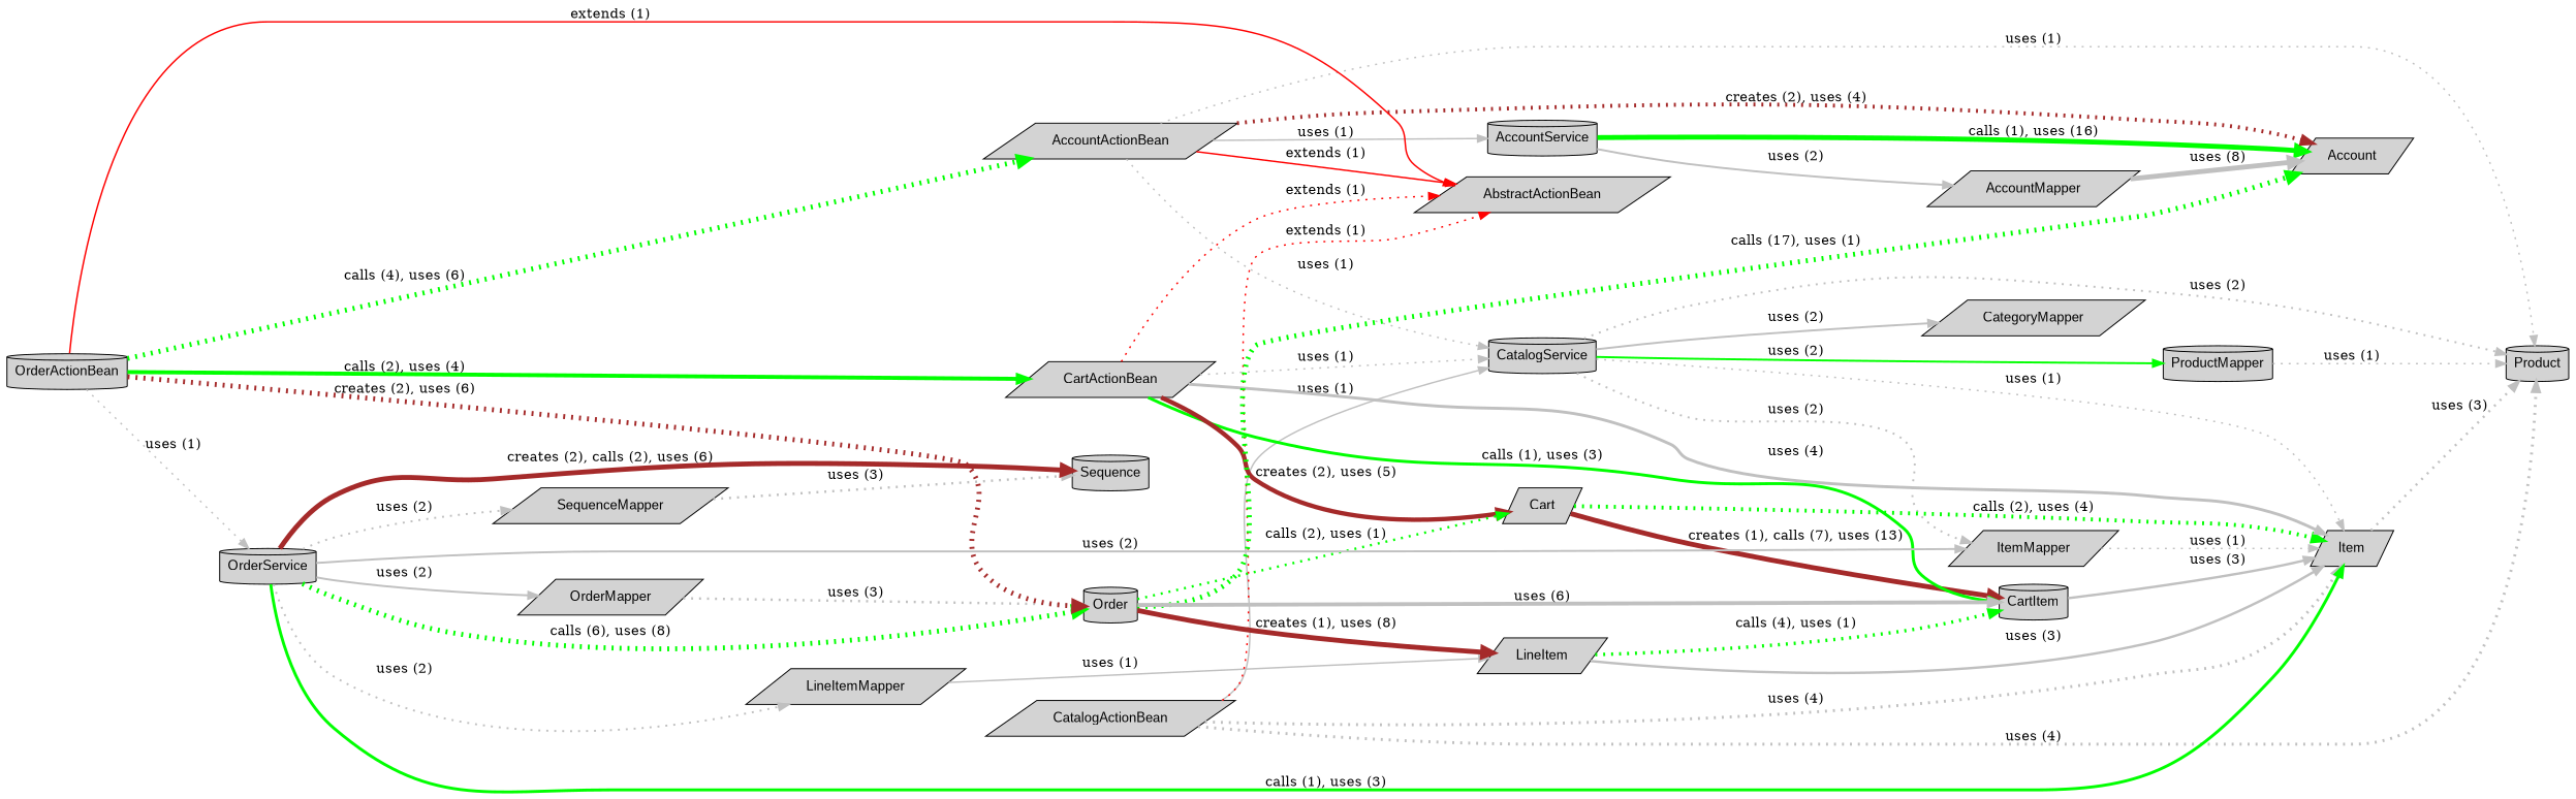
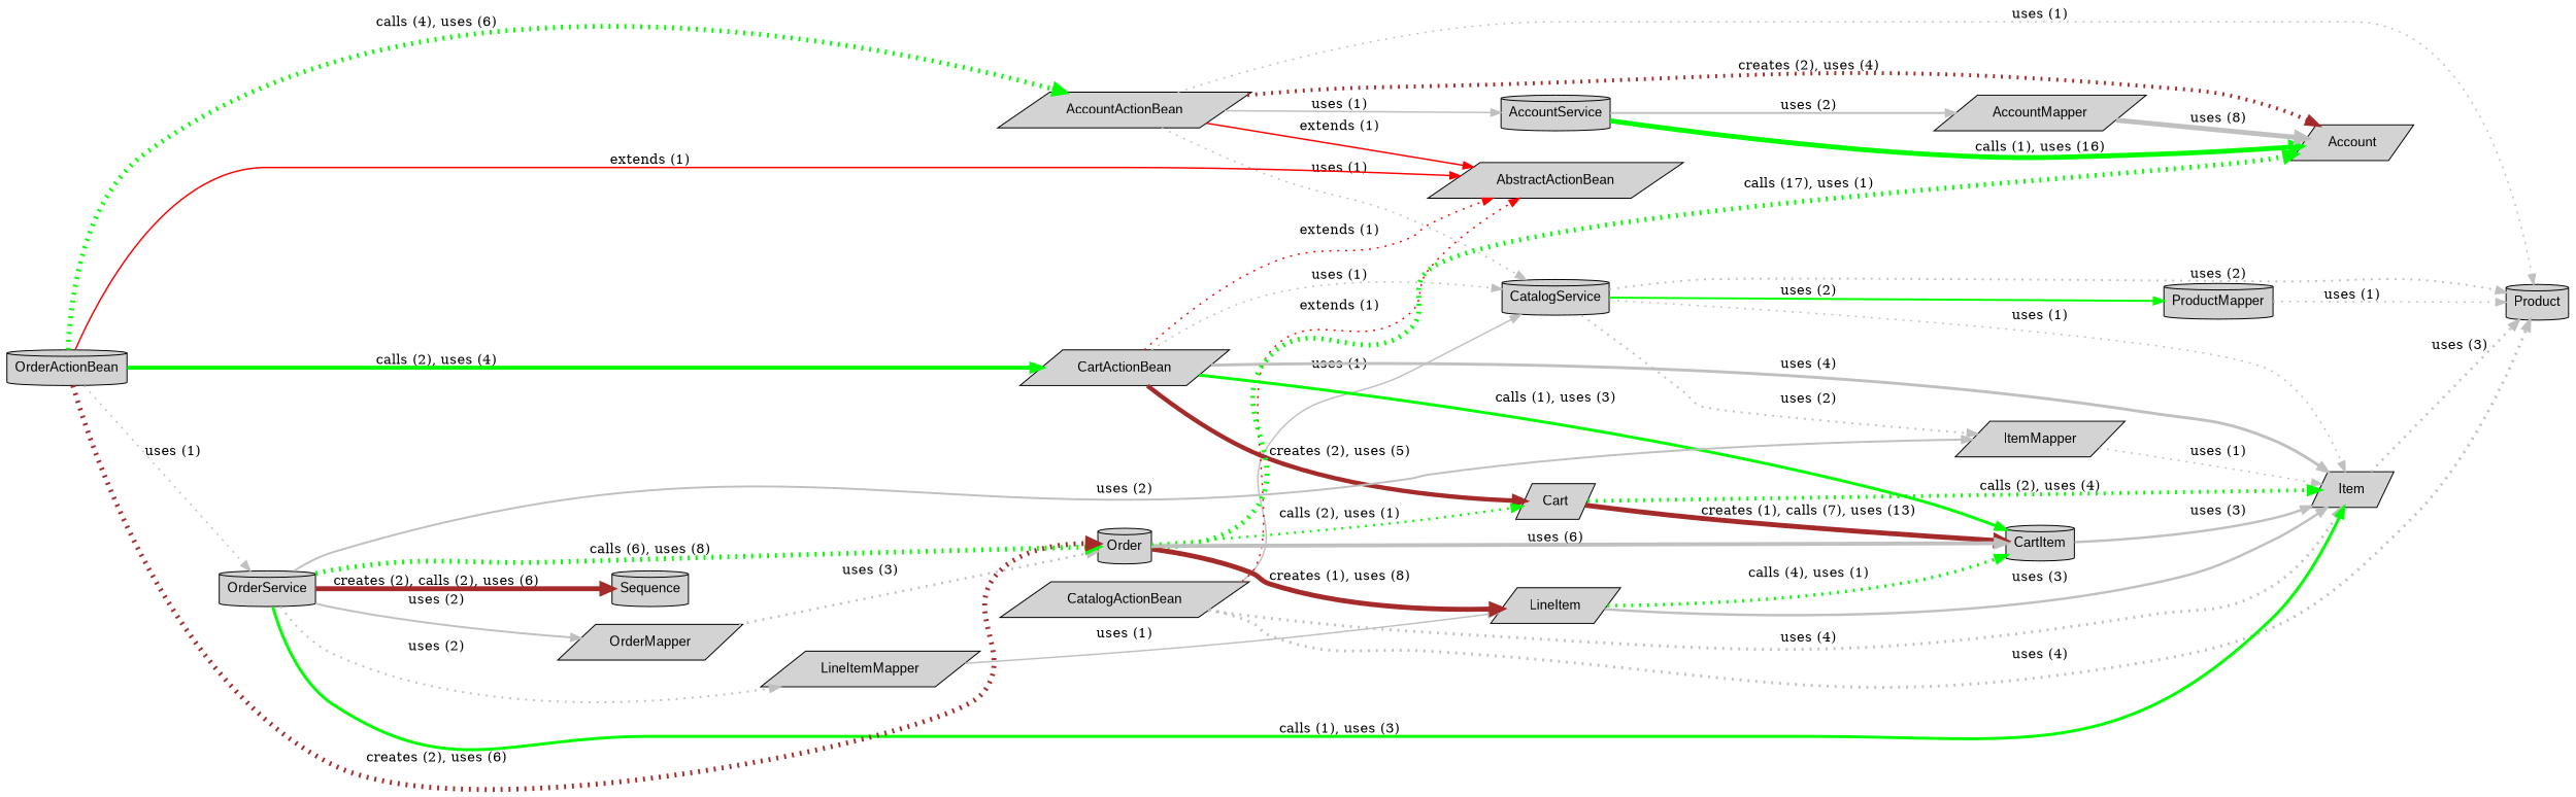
  digraph {
    rankdir=LR
    node [fontname=Arial shape=parallelogram style=filled]
    edge [arrowhead=normal color=gray penwidth=1.5 style=dotted]
    n1 [label=Account]
    n2 [label=AccountService shape=cylinder]
    n3 [label=AccountMapper]
    n4 [label=LineItemMapper]
    n5 [label=LineItem]
    n6 [label=Item]
    n7 [label=CartItem shape=cylinder]
    n8 [label=Product shape=cylinder]
    n9 [label=ProductMapper shape=cylinder]
-   n10 [label=CategoryMapper]
    n11 [label=CatalogActionBean]
    n12 [label=CatalogService shape=cylinder]
    n13 [label=AbstractActionBean]
    n14 [label=ItemMapper]
    n15 [label=AccountActionBean]
    n16 [label=Cart]
    n17 [label=CartActionBean]
-   n18 [label=SequenceMapper]
    n19 [label=Sequence shape=cylinder]
    n20 [label=OrderMapper]
    n21 [label=Order shape=cylinder]
    n22 [label=OrderService shape=cylinder]
    n23 [label=OrderActionBean shape=cylinder]
    n2 -> n1 [color=green label="calls (1), uses (16)" penwidth=5.0 style=solid]
    n2 -> n3 [label="uses (2)" penwidth=2.0 style=solid]
    n3 -> n1 [label="uses (8)" penwidth=5.0 style=solid]
    n4 -> n5 [label="uses (1)" style=solid]
    n5 -> n6 [label="uses (3)" penwidth=2.5 style=solid]
    n5 -> n7 [color=green label="calls (4), uses (1)" penwidth=3.5]
    n6 -> n8 [label="uses (3)" penwidth=2.5]
    n7 -> n6 [label="uses (3)" penwidth=2.5 style=solid]
    n9 -> n8 [label="uses (1)"]
    n11 -> n6 [label="uses (4)" penwidth=3.0]
    n11 -> n8 [label="uses (4)" penwidth=3.0]
    n11 -> n12 [label="uses (1)" style=solid]
    n11 -> n13 [color=red label="extends (1)"]
    n12 -> n6 [label="uses (1)"]
    n12 -> n8 [label="uses (2)" penwidth=2.0]
    n12 -> n9 [color=green label="uses (2)" penwidth=2.0 style=solid]
-   n12 -> n10 [label="uses (2)" penwidth=2.0 style=solid]
    n12 -> n14 [label="uses (2)" penwidth=2.0]
    n14 -> n6 [label="uses (1)"]
    n15 -> n1 [color=brown label="creates (2), uses (4)" penwidth=4.0]
    n15 -> n2 [label="uses (1)" style=solid]
    n15 -> n8 [label="uses (1)"]
    n15 -> n12 [label="uses (1)"]
    n15 -> n13 [color=red label="extends (1)" style=solid]
    n16 -> n6 [color=green label="calls (2), uses (4)" penwidth=4.0]
    n16 -> n7 [color=brown label="creates (1), calls (7), uses (13)" penwidth=5.0 style=solid]
    n17 -> n6 [label="uses (4)" penwidth=3.0 style=solid]
    n17 -> n7 [color=green label="calls (1), uses (3)" penwidth=3.0 style=solid]
    n17 -> n12 [label="uses (1)"]
    n17 -> n13 [color=red label="extends (1)"]
    n17 -> n16 [color=brown label="creates (2), uses (5)" penwidth=4.5 style=solid]
-   n18 -> n19 [label="uses (3)" penwidth=2.5]
    n20 -> n21 [label="uses (3)" penwidth=2.5]
    n21 -> n1 [color=green label="calls (17), uses (1)" penwidth=5.0]
    n21 -> n5 [color=brown label="creates (1), uses (8)" penwidth=5.0 style=solid]
    n21 -> n7 [label="uses (6)" penwidth=4.0 style=solid]
    n21 -> n16 [color=green label="calls (2), uses (1)" penwidth=2.5]
    n22 -> n4 [label="uses (2)" penwidth=2.0]
    n22 -> n6 [color=green label="calls (1), uses (3)" penwidth=3.0 style=solid]
    n22 -> n14 [label="uses (2)" penwidth=2.0 style=solid]
-   n22 -> n18 [label="uses (2)" penwidth=2.0]
    n22 -> n19 [color=brown label="creates (2), calls (2), uses (6)" penwidth=5.0 style=solid]
    n22 -> n20 [label="uses (2)" penwidth=2.0 style=solid]
    n22 -> n21 [color=green label="calls (6), uses (8)" penwidth=5.0]
    n23 -> n13 [color=red label="extends (1)" style=solid]
    n23 -> n15 [color=green label="calls (4), uses (6)" penwidth=5.0]
    n23 -> n17 [color=green label="calls (2), uses (4)" penwidth=4.0 style=solid]
    n23 -> n21 [color=brown label="creates (2), uses (6)" penwidth=5.0]
    n23 -> n22 [label="uses (1)"]
  }
